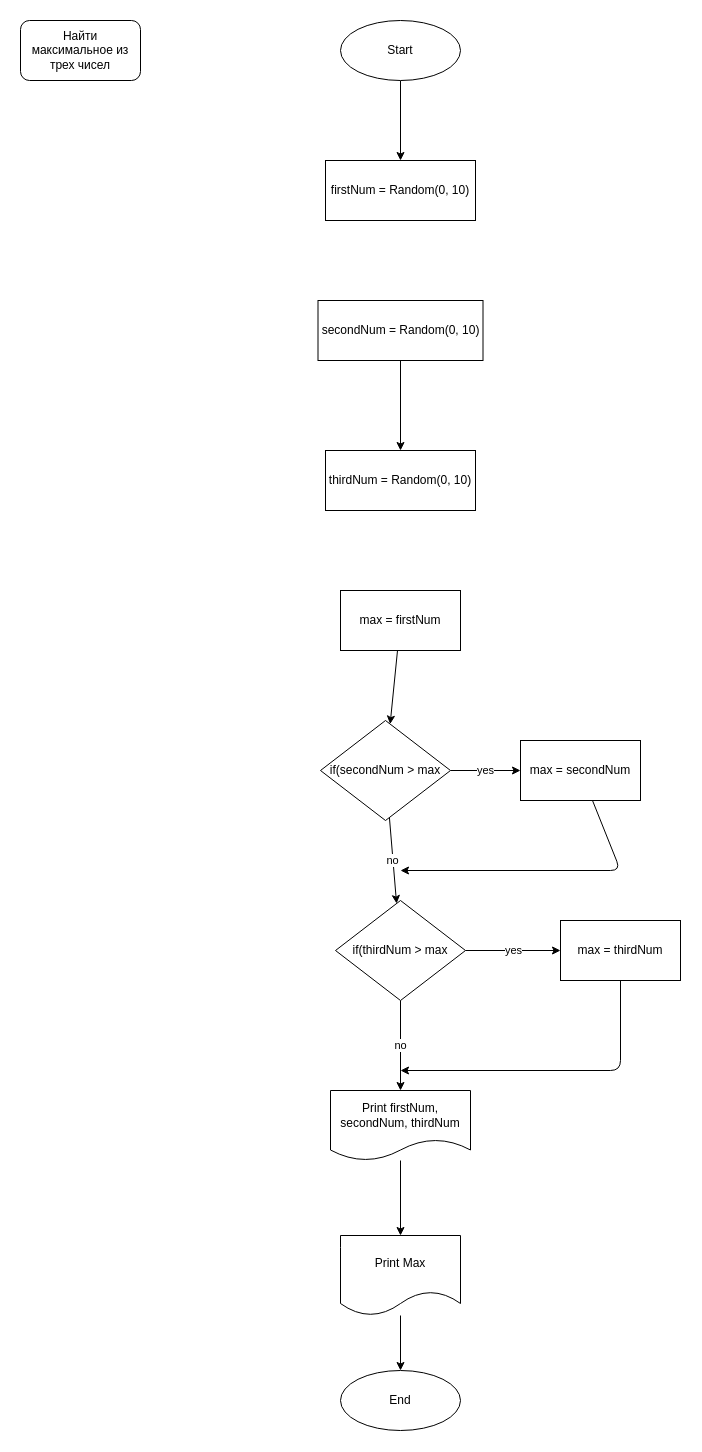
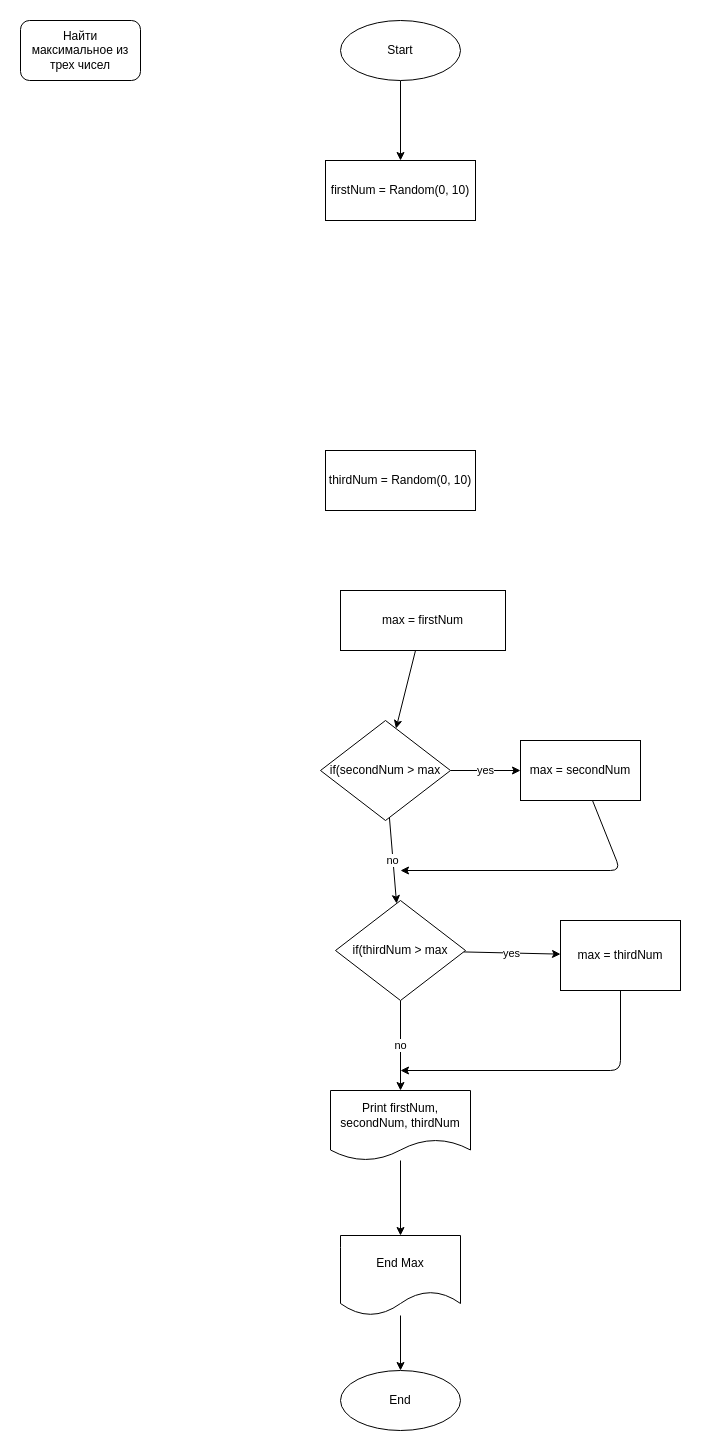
  <mxCell id="0" />
  <mxCell id="1" parent="0" />
  <mxCell id="2" value="Найти максимальное из трех чисел" style="rounded=1;whiteSpace=wrap;html=1;" vertex="1" parent="1"><mxGeometry x="20" y="20" width="120" height="60" as="geometry" /></mxCell>
  <mxCell id="3" value="" style="edgeStyle=none;html=1;" edge="1" parent="1" source="4" target="5"><mxGeometry relative="1" as="geometry" /></mxCell>
  <mxCell id="4" value="Start" style="ellipse;whiteSpace=wrap;html=1;" vertex="1" parent="1"><mxGeometry x="340" y="20" width="120" height="60" as="geometry" /></mxCell>
  <mxCell id="5" value="firstNum = Random(0, 10)" style="whiteSpace=wrap;html=1;" vertex="1" parent="1"><mxGeometry x="325" y="160" width="150" height="60" as="geometry" /></mxCell>
- <mxCell id="6" value="" style="edgeStyle=none;html=1;" edge="1" parent="1" source="7" target="8"><mxGeometry relative="1" as="geometry" /></mxCell>
- <mxCell id="7" value="secondNum = Random(0, 10)" style="whiteSpace=wrap;html=1;" vertex="1" parent="1"><mxGeometry x="317.5" y="300" width="165" height="60" as="geometry" /></mxCell>
  <mxCell id="8" value="thirdNum = Random(0, 10)" style="whiteSpace=wrap;html=1;" vertex="1" parent="1"><mxGeometry x="325" y="450" width="150" height="60" as="geometry" /></mxCell>
  <mxCell id="9" value="" style="edgeStyle=none;html=1;" edge="1" parent="1" source="10" target="13"><mxGeometry relative="1" as="geometry" /></mxCell>
- <mxCell id="10" value="max = firstNum" style="whiteSpace=wrap;html=1;" vertex="1" parent="1"><mxGeometry x="340" y="590" width="120" height="60" as="geometry" /></mxCell>
+ <mxCell id="10" value="max = firstNum" style="whiteSpace=wrap;html=1;" vertex="1" parent="1"><mxGeometry x="340" y="590" width="165" height="60" as="geometry" /></mxCell>
  <mxCell id="11" value="yes" style="edgeStyle=none;html=1;" edge="1" parent="1" source="13" target="15"><mxGeometry relative="1" as="geometry" /></mxCell>
  <mxCell id="12" value="no" style="edgeStyle=none;html=1;" edge="1" parent="1" source="13" target="18"><mxGeometry relative="1" as="geometry" /></mxCell>
  <mxCell id="13" value="if(secondNum &amp;gt; max" style="rhombus;whiteSpace=wrap;html=1;" vertex="1" parent="1"><mxGeometry x="320" y="720" width="130" height="100" as="geometry" /></mxCell>
  <mxCell id="14" style="edgeStyle=none;html=1;" edge="1" parent="1" source="15"><mxGeometry relative="1" as="geometry"><mxPoint x="400" y="870" as="targetPoint" /><Array as="points"><mxPoint x="620" y="870" /></Array></mxGeometry></mxCell>
  <mxCell id="15" value="max = secondNum" style="whiteSpace=wrap;html=1;" vertex="1" parent="1"><mxGeometry x="520" y="740" width="120" height="60" as="geometry" /></mxCell>
  <mxCell id="16" value="yes" style="edgeStyle=none;html=1;" edge="1" parent="1" source="18" target="20"><mxGeometry relative="1" as="geometry" /></mxCell>
  <mxCell id="17" value="no" style="edgeStyle=none;html=1;" edge="1" parent="1" source="18" target="22"><mxGeometry relative="1" as="geometry" /></mxCell>
  <mxCell id="18" value="if(thirdNum &amp;gt; max" style="rhombus;whiteSpace=wrap;html=1;" vertex="1" parent="1"><mxGeometry x="335" y="900" width="130" height="100" as="geometry" /></mxCell>
  <mxCell id="19" style="edgeStyle=none;html=1;" edge="1" parent="1" source="20"><mxGeometry relative="1" as="geometry"><mxPoint x="400" y="1070" as="targetPoint" /><Array as="points"><mxPoint x="620" y="1070" /></Array></mxGeometry></mxCell>
- <mxCell id="20" value="max = thirdNum" style="whiteSpace=wrap;html=1;" vertex="1" parent="1"><mxGeometry x="560" y="920" width="120" height="60" as="geometry" /></mxCell>
+ <mxCell id="20" value="max = thirdNum" style="whiteSpace=wrap;html=1;" vertex="1" parent="1"><mxGeometry x="560" y="920" width="120" height="70" as="geometry" /></mxCell>
  <mxCell id="21" value="" style="edgeStyle=none;html=1;" edge="1" parent="1" source="22" target="24"><mxGeometry relative="1" as="geometry" /></mxCell>
  <mxCell id="22" value="Print firstNum, secondNum, thirdNum" style="shape=document;whiteSpace=wrap;html=1;boundedLbl=1;" vertex="1" parent="1"><mxGeometry x="330" y="1090" width="140" height="70" as="geometry" /></mxCell>
  <mxCell id="23" value="" style="edgeStyle=none;html=1;" edge="1" parent="1" source="24" target="25"><mxGeometry relative="1" as="geometry" /></mxCell>
- <mxCell id="24" value="Print Max" style="shape=document;whiteSpace=wrap;html=1;boundedLbl=1;" vertex="1" parent="1"><mxGeometry x="340" y="1235" width="120" height="80" as="geometry" /></mxCell>
+ <mxCell id="24" value="End Max" style="shape=document;whiteSpace=wrap;html=1;boundedLbl=1;" vertex="1" parent="1"><mxGeometry x="340" y="1235" width="120" height="80" as="geometry" /></mxCell>
  <mxCell id="25" value="End" style="ellipse;whiteSpace=wrap;html=1;" vertex="1" parent="1"><mxGeometry x="340" y="1370" width="120" height="60" as="geometry" /></mxCell>
